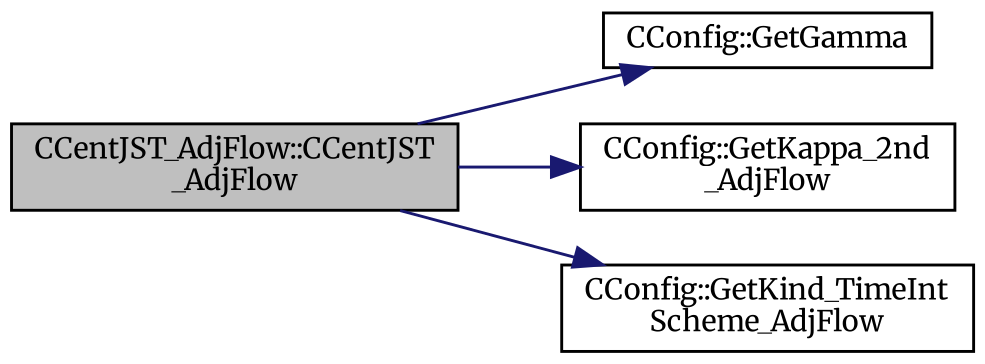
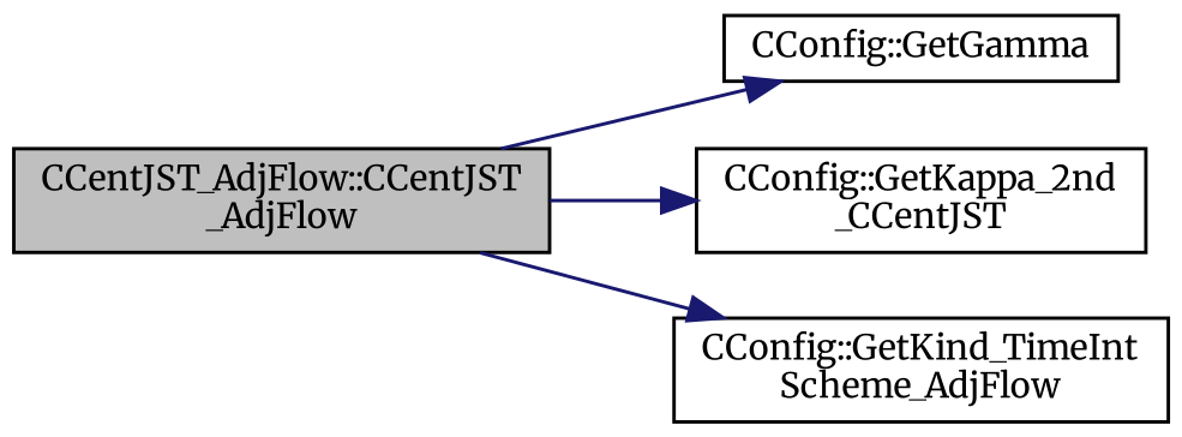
  digraph {
    fontname=Merriweather
    rankdir=LR
    node [color=black fillcolor=white fontname=Merriweather fontsize=10 shape=record style=filled]
    edge [color=midnightblue fontname=Merriweather fontsize=10 labelfontname=Helvetica labelfontsize=10 style=solid]
    n1 [fillcolor=grey75 fontcolor=black height=0.2 label="CCentJST_AdjFlow::CCentJST\l_AdjFlow" width=0.4]
    n2 [height=0.2 label="CConfig::GetGamma" width=0.4]
-   n3 [height=0.2 label="CConfig::GetKappa_2nd\l_AdjFlow" width=0.4]
+   n3 [height=0.2 label="CConfig::GetKappa_2nd\l_CCentJST" width=0.4]
    n4 [height=0.2 label="CConfig::GetKind_TimeInt\lScheme_AdjFlow" width=0.4]
    n1 -> n2
    n1 -> n3
    n1 -> n4
  }
